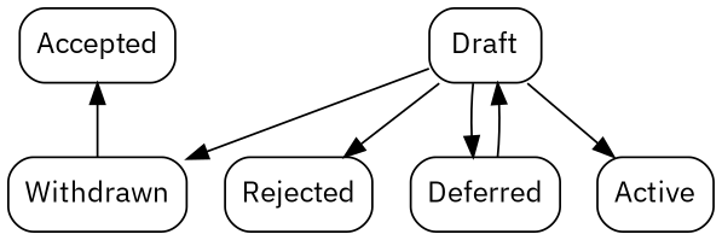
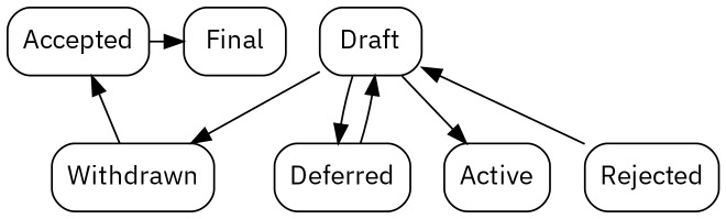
  digraph {
    fontname="IBM Plex Sans"
    node [fontname="IBM Plex Sans" shape=box style=rounded]
    edge [fontname="IBM Plex Sans"]
    Accepted
    Draft
+   Final
    Rejected
    Withdrawn
    Deferred
    Active
    subgraph sub_1 {
      rank=same
      Accepted
      Draft
+     Final
    }
    subgraph sub_2 {
      rank=same
      Rejected
      Withdrawn
    }
-   Draft -> Rejected
+   Accepted -> Final
+   Rejected -> Draft
    Draft -> Withdrawn
    Draft -> Deferred
    Draft -> Active
    Withdrawn -> Accepted
    Deferred -> Draft
  }
